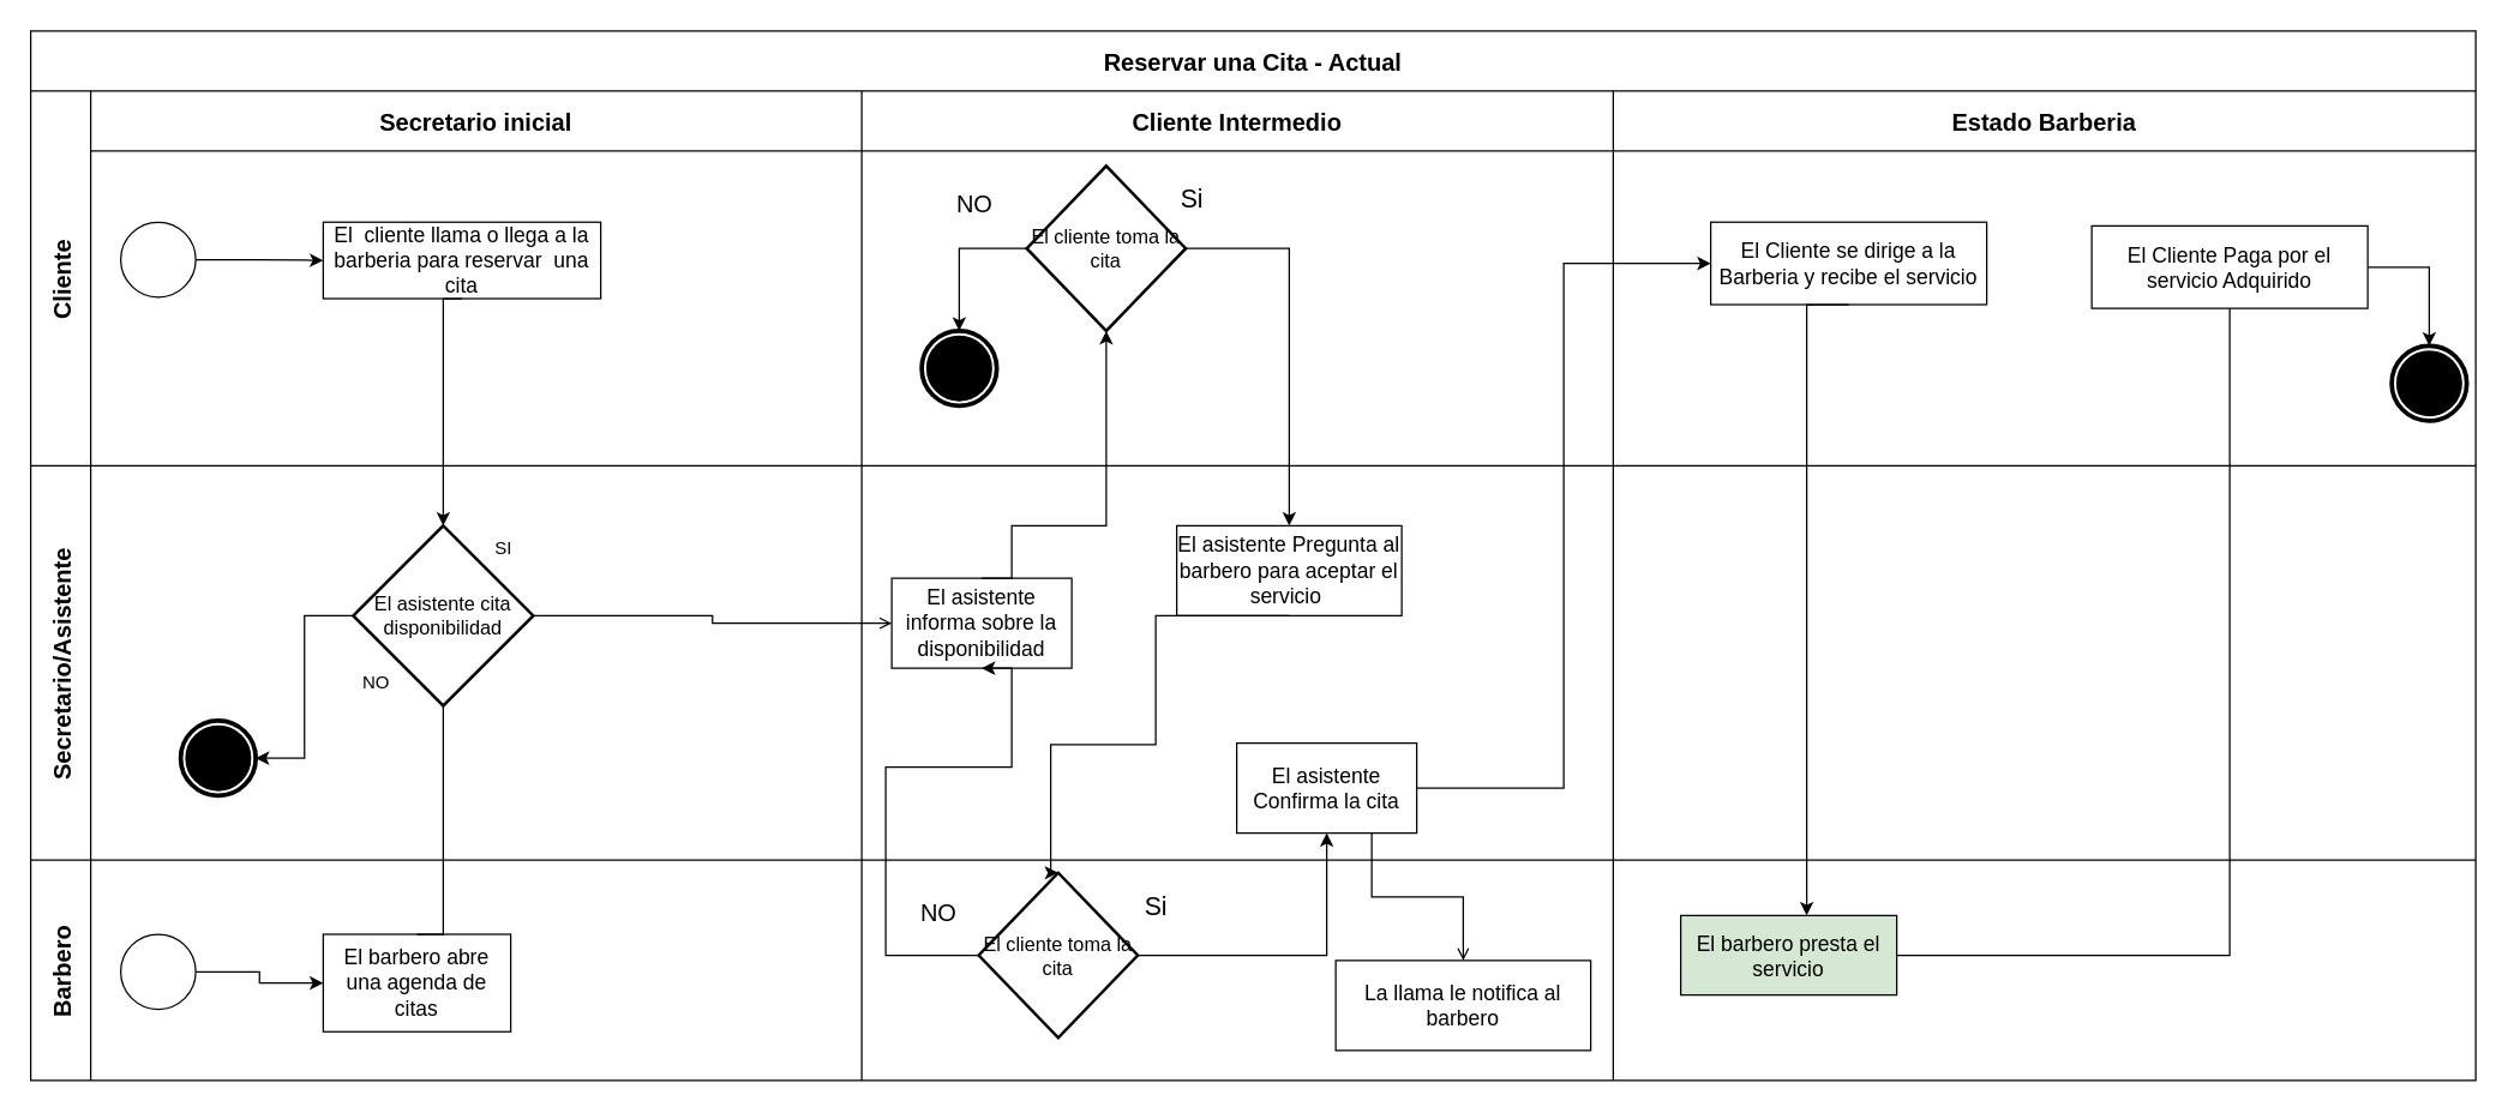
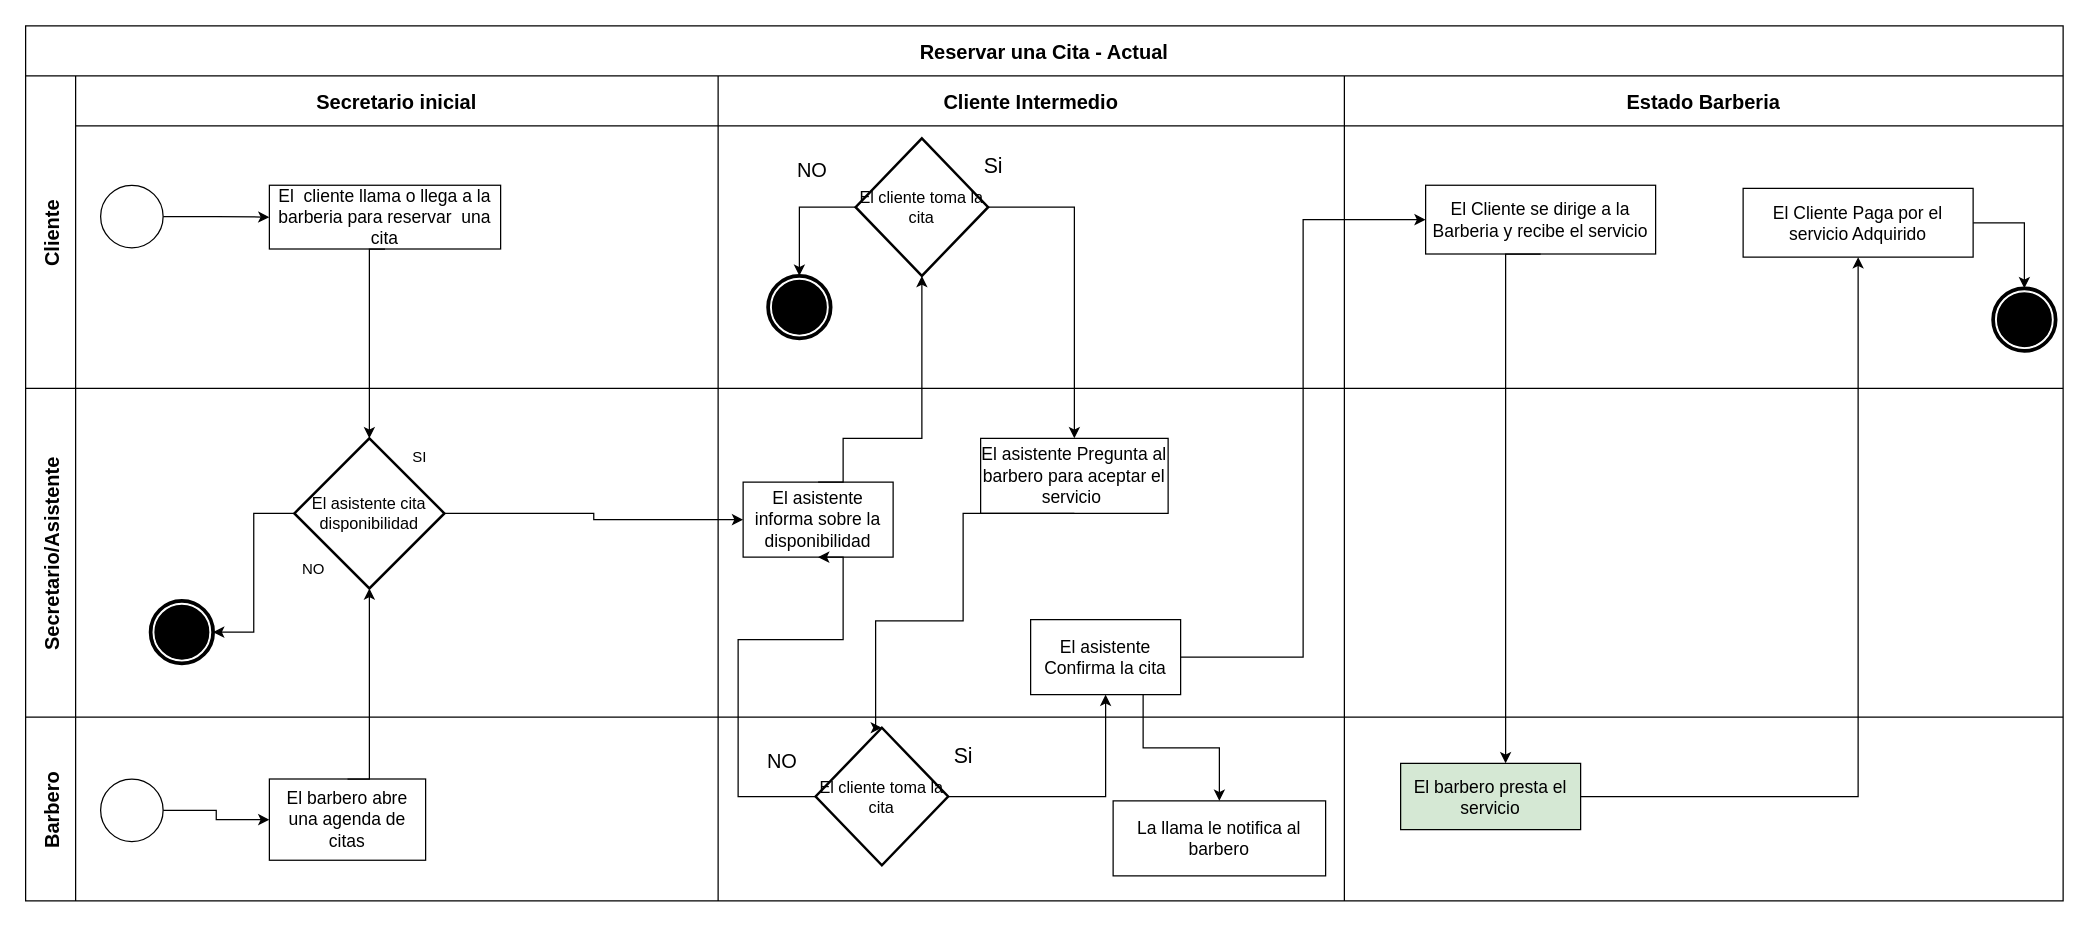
  <mxCell id="0" />
  <mxCell id="1" parent="0" />
  <mxCell id="2" value="Reservar una Cita - Actual" style="shape=table;childLayout=tableLayout;startSize=40;collapsible=0;recursiveResize=0;expand=0;fontSize=16;fontStyle=1" parent="1" vertex="1"><mxGeometry x="20" y="20" width="1630" height="700" as="geometry" /></mxCell>
  <mxCell id="3" value="Cliente" style="shape=tableRow;horizontal=0;swimlaneHead=0;swimlaneBody=0;top=0;left=0;strokeColor=inherit;bottom=0;right=0;dropTarget=0;fontStyle=1;fillColor=none;points=[[0,0.5],[1,0.5]];portConstraint=eastwest;startSize=40;collapsible=0;recursiveResize=0;expand=0;fontSize=16;" parent="2" vertex="1"><mxGeometry y="40" width="1630" height="250" as="geometry" /></mxCell>
  <mxCell id="4" value="Secretario inicial" style="swimlane;swimlaneHead=0;swimlaneBody=0;fontStyle=1;strokeColor=inherit;connectable=0;fillColor=none;startSize=40;collapsible=0;recursiveResize=0;expand=0;fontSize=16;" parent="3" vertex="1"><mxGeometry x="40" width="514" height="250" as="geometry"><mxRectangle width="514" height="250" as="alternateBounds" /></mxGeometry></mxCell>
  <mxCell id="5" value="El&amp;nbsp; cliente llama o llega a la barberia para reservar&amp;nbsp; una cita" style="rounded=0;whiteSpace=wrap;html=1;fontSize=14;" parent="4" vertex="1"><mxGeometry x="155" y="87.5" width="185" height="51" as="geometry" /></mxCell>
  <mxCell id="6" style="edgeStyle=orthogonalEdgeStyle;rounded=0;orthogonalLoop=1;jettySize=auto;html=1;exitX=1;exitY=0.5;exitDx=0;exitDy=0;exitPerimeter=0;entryX=0;entryY=0.5;entryDx=0;entryDy=0;" parent="4" source="7" target="5" edge="1"><mxGeometry relative="1" as="geometry" /></mxCell>
  <mxCell id="7" value="" style="points=[[0.145,0.145,0],[0.5,0,0],[0.855,0.145,0],[1,0.5,0],[0.855,0.855,0],[0.5,1,0],[0.145,0.855,0],[0,0.5,0]];shape=mxgraph.bpmn.event;html=1;verticalLabelPosition=bottom;labelBackgroundColor=#ffffff;verticalAlign=top;align=center;perimeter=ellipsePerimeter;outlineConnect=0;aspect=fixed;outline=standard;symbol=general;" parent="4" vertex="1"><mxGeometry x="20" y="87.5" width="50" height="50" as="geometry" /></mxCell>
  <mxCell id="8" value="Cliente Intermedio" style="swimlane;swimlaneHead=0;swimlaneBody=0;fontStyle=1;strokeColor=inherit;connectable=0;fillColor=none;startSize=40;collapsible=0;recursiveResize=0;expand=0;fontSize=16;" parent="3" vertex="1"><mxGeometry x="554" width="501" height="250" as="geometry"><mxRectangle width="501" height="250" as="alternateBounds" /></mxGeometry></mxCell>
  <mxCell id="9" value="El cliente toma la cita" style="strokeWidth=2;html=1;shape=mxgraph.flowchart.decision;whiteSpace=wrap;fontSize=13;" parent="8" vertex="1"><mxGeometry x="110" y="50" width="106" height="110" as="geometry" /></mxCell>
  <mxCell id="10" value="&lt;font style=&quot;font-size: 16px;&quot;&gt;NO&lt;/font&gt;" style="text;html=1;align=center;verticalAlign=middle;resizable=0;points=[];autosize=1;strokeColor=none;fillColor=none;" parent="8" vertex="1"><mxGeometry x="50" y="60" width="50" height="30" as="geometry" /></mxCell>
  <mxCell id="11" value="" style="points=[[0.145,0.145,0],[0.5,0,0],[0.855,0.145,0],[1,0.5,0],[0.855,0.855,0],[0.5,1,0],[0.145,0.855,0],[0,0.5,0]];shape=mxgraph.bpmn.event;html=1;verticalLabelPosition=bottom;labelBackgroundColor=#ffffff;verticalAlign=top;align=center;perimeter=ellipsePerimeter;outlineConnect=0;aspect=fixed;outline=end;symbol=terminate;" parent="8" vertex="1"><mxGeometry x="40" y="160" width="50" height="50" as="geometry" /></mxCell>
  <mxCell id="12" style="edgeStyle=orthogonalEdgeStyle;rounded=0;orthogonalLoop=1;jettySize=auto;html=1;exitX=0;exitY=0.5;exitDx=0;exitDy=0;exitPerimeter=0;entryX=0.5;entryY=0;entryDx=0;entryDy=0;entryPerimeter=0;" parent="8" source="9" target="11" edge="1"><mxGeometry relative="1" as="geometry" /></mxCell>
  <mxCell id="13" value="Si" style="text;html=1;align=center;verticalAlign=middle;resizable=0;points=[];autosize=1;strokeColor=none;fillColor=none;fontSize=17;" parent="8" vertex="1"><mxGeometry x="200" y="57.5" width="40" height="30" as="geometry" /></mxCell>
  <mxCell id="14" value="Estado Barberia" style="swimlane;swimlaneHead=0;swimlaneBody=0;fontStyle=1;strokeColor=inherit;connectable=0;fillColor=none;startSize=40;collapsible=0;recursiveResize=0;expand=0;fontSize=16;" parent="3" vertex="1"><mxGeometry x="1055" width="575" height="250" as="geometry"><mxRectangle width="575" height="250" as="alternateBounds" /></mxGeometry></mxCell>
  <mxCell id="15" value="El Cliente se dirige a la Barberia y recibe el servicio" style="rounded=0;whiteSpace=wrap;html=1;fontSize=14;" parent="14" vertex="1"><mxGeometry x="65" y="87.5" width="184" height="55" as="geometry" /></mxCell>
  <mxCell id="16" value="" style="points=[[0.145,0.145,0],[0.5,0,0],[0.855,0.145,0],[1,0.5,0],[0.855,0.855,0],[0.5,1,0],[0.145,0.855,0],[0,0.5,0]];shape=mxgraph.bpmn.event;html=1;verticalLabelPosition=bottom;labelBackgroundColor=#ffffff;verticalAlign=top;align=center;perimeter=ellipsePerimeter;outlineConnect=0;aspect=fixed;outline=end;symbol=terminate;" parent="14" vertex="1"><mxGeometry x="519" y="170" width="50" height="50" as="geometry" /></mxCell>
  <mxCell id="17" style="edgeStyle=orthogonalEdgeStyle;rounded=0;orthogonalLoop=1;jettySize=auto;html=1;exitX=1;exitY=0.5;exitDx=0;exitDy=0;" parent="14" source="18" target="16" edge="1"><mxGeometry relative="1" as="geometry" /></mxCell>
  <mxCell id="18" value="El Cliente Paga por el servicio Adquirido" style="rounded=0;whiteSpace=wrap;html=1;fontSize=14;" parent="14" vertex="1"><mxGeometry x="319" y="90" width="184" height="55" as="geometry" /></mxCell>
  <mxCell id="19" value="El barbero presta el servicio" style="rounded=0;whiteSpace=wrap;html=1;fontSize=14;fillColor=#d5e8d4;" parent="14" vertex="1"><mxGeometry x="45" y="550" width="144" height="53" as="geometry" /></mxCell>
  <mxCell id="20" style="edgeStyle=orthogonalEdgeStyle;rounded=0;orthogonalLoop=1;jettySize=auto;html=1;exitX=0.5;exitY=1;exitDx=0;exitDy=0;" parent="14" source="15" target="19" edge="1"><mxGeometry relative="1" as="geometry"><mxPoint x="181" y="590" as="targetPoint" /><Array as="points"><mxPoint x="129" y="143" /></Array></mxGeometry></mxCell>
- <mxCell id="21" style="edgeStyle=orthogonalEdgeStyle;rounded=0;orthogonalLoop=1;jettySize=auto;html=1;exitX=1;exitY=0.5;exitDx=0;exitDy=0;entryX=0.5;entryY=1;entryDx=0;entryDy=0;endArrow=none;" parent="14" source="19" target="18" edge="1"><mxGeometry relative="1" as="geometry" /></mxCell>
+ <mxCell id="21" style="edgeStyle=orthogonalEdgeStyle;rounded=0;orthogonalLoop=1;jettySize=auto;html=1;exitX=1;exitY=0.5;exitDx=0;exitDy=0;entryX=0.5;entryY=1;entryDx=0;entryDy=0;" parent="14" source="19" target="18" edge="1"><mxGeometry relative="1" as="geometry" /></mxCell>
  <mxCell id="22" value="Secretario/Asistente" style="shape=tableRow;horizontal=0;swimlaneHead=0;swimlaneBody=0;top=0;left=0;strokeColor=inherit;bottom=0;right=0;dropTarget=0;fontStyle=1;fillColor=none;points=[[0,0.5],[1,0.5]];portConstraint=eastwest;startSize=40;collapsible=0;recursiveResize=0;expand=0;fontSize=16;" parent="2" vertex="1"><mxGeometry y="290" width="1630" height="263" as="geometry" /></mxCell>
  <mxCell id="23" value="" style="swimlane;swimlaneHead=0;swimlaneBody=0;fontStyle=1;connectable=0;strokeColor=inherit;fillColor=none;startSize=0;collapsible=0;recursiveResize=0;expand=0;fontSize=16;" parent="22" vertex="1"><mxGeometry x="40" width="514" height="263" as="geometry"><mxRectangle width="514" height="263" as="alternateBounds" /></mxGeometry></mxCell>
  <mxCell id="24" style="edgeStyle=orthogonalEdgeStyle;rounded=0;orthogonalLoop=1;jettySize=auto;html=1;exitX=0;exitY=0.5;exitDx=0;exitDy=0;exitPerimeter=0;entryX=1;entryY=0.5;entryDx=0;entryDy=0;entryPerimeter=0;" parent="23" source="25" target="28" edge="1"><mxGeometry relative="1" as="geometry"><mxPoint x="130" y="205" as="targetPoint" /></mxGeometry></mxCell>
  <mxCell id="25" value="El asistente cita disponibilidad" style="strokeWidth=2;html=1;shape=mxgraph.flowchart.decision;whiteSpace=wrap;fontSize=13;" parent="23" vertex="1"><mxGeometry x="175" y="40" width="120" height="120" as="geometry" /></mxCell>
  <mxCell id="26" value="NO" style="text;html=1;align=center;verticalAlign=middle;resizable=0;points=[];autosize=1;strokeColor=none;fillColor=none;" parent="23" vertex="1"><mxGeometry x="170" y="130" width="40" height="30" as="geometry" /></mxCell>
  <mxCell id="27" value="SI" style="text;html=1;align=center;verticalAlign=middle;resizable=0;points=[];autosize=1;strokeColor=none;fillColor=none;" parent="23" vertex="1"><mxGeometry x="260" y="40" width="30" height="30" as="geometry" /></mxCell>
  <mxCell id="28" value="" style="points=[[0.145,0.145,0],[0.5,0,0],[0.855,0.145,0],[1,0.5,0],[0.855,0.855,0],[0.5,1,0],[0.145,0.855,0],[0,0.5,0]];shape=mxgraph.bpmn.event;html=1;verticalLabelPosition=bottom;labelBackgroundColor=#ffffff;verticalAlign=top;align=center;perimeter=ellipsePerimeter;outlineConnect=0;aspect=fixed;outline=end;symbol=terminate;" parent="23" vertex="1"><mxGeometry x="60" y="170" width="50" height="50" as="geometry" /></mxCell>
  <mxCell id="29" value="" style="swimlane;swimlaneHead=0;swimlaneBody=0;fontStyle=1;connectable=0;strokeColor=inherit;fillColor=none;startSize=0;collapsible=0;recursiveResize=0;expand=0;fontSize=16;" parent="22" vertex="1"><mxGeometry x="554" width="501" height="263" as="geometry"><mxRectangle width="501" height="263" as="alternateBounds" /></mxGeometry></mxCell>
  <mxCell id="30" value="El asistente informa sobre la disponibilidad" style="rounded=0;whiteSpace=wrap;html=1;fontSize=14;" parent="29" vertex="1"><mxGeometry x="20" y="74.996" width="120" height="60" as="geometry" /></mxCell>
  <mxCell id="31" value="El asistente Pregunta al barbero para aceptar el servicio&amp;nbsp;" style="rounded=0;whiteSpace=wrap;html=1;fontSize=14;" parent="29" vertex="1"><mxGeometry x="210" y="40" width="150" height="60" as="geometry" /></mxCell>
  <mxCell id="32" value="El asistente Confirma la cita" style="rounded=0;whiteSpace=wrap;html=1;fontSize=14;" parent="29" vertex="1"><mxGeometry x="250" y="184.996" width="120" height="60" as="geometry" /></mxCell>
  <mxCell id="33" value="" style="swimlane;swimlaneHead=0;swimlaneBody=0;fontStyle=1;connectable=0;strokeColor=inherit;fillColor=none;startSize=0;collapsible=0;recursiveResize=0;expand=0;fontSize=16;" parent="22" vertex="1"><mxGeometry x="1055" width="575" height="263" as="geometry"><mxRectangle width="575" height="263" as="alternateBounds" /></mxGeometry></mxCell>
- <mxCell id="34" style="edgeStyle=orthogonalEdgeStyle;rounded=0;orthogonalLoop=1;jettySize=auto;html=1;exitX=1;exitY=0.5;exitDx=0;exitDy=0;exitPerimeter=0;endArrow=open;" parent="22" source="25" target="30" edge="1"><mxGeometry relative="1" as="geometry"><mxPoint x="530" y="90.286" as="targetPoint" /></mxGeometry></mxCell>
+ <mxCell id="34" style="edgeStyle=orthogonalEdgeStyle;rounded=0;orthogonalLoop=1;jettySize=auto;html=1;exitX=1;exitY=0.5;exitDx=0;exitDy=0;exitPerimeter=0;" parent="22" source="25" target="30" edge="1"><mxGeometry relative="1" as="geometry"><mxPoint x="530" y="90.286" as="targetPoint" /></mxGeometry></mxCell>
  <mxCell id="35" value="Barbero" style="shape=tableRow;horizontal=0;swimlaneHead=0;swimlaneBody=0;top=0;left=0;strokeColor=inherit;bottom=0;right=0;dropTarget=0;fontStyle=1;fillColor=none;points=[[0,0.5],[1,0.5]];portConstraint=eastwest;startSize=40;collapsible=0;recursiveResize=0;expand=0;fontSize=16;" parent="2" vertex="1"><mxGeometry y="553" width="1630" height="147" as="geometry" /></mxCell>
  <mxCell id="36" value="" style="swimlane;swimlaneHead=0;swimlaneBody=0;fontStyle=1;connectable=0;strokeColor=inherit;fillColor=none;startSize=0;collapsible=0;recursiveResize=0;expand=0;fontSize=16;" parent="35" vertex="1"><mxGeometry x="40" width="514" height="147" as="geometry"><mxRectangle width="514" height="147" as="alternateBounds" /></mxGeometry></mxCell>
  <mxCell id="37" value="El barbero abre una agenda de citas" style="rounded=0;whiteSpace=wrap;html=1;fontSize=14;" parent="36" vertex="1"><mxGeometry x="155" y="49.5" width="125" height="65" as="geometry" /></mxCell>
  <mxCell id="38" style="edgeStyle=orthogonalEdgeStyle;rounded=0;orthogonalLoop=1;jettySize=auto;html=1;exitX=1;exitY=0.5;exitDx=0;exitDy=0;exitPerimeter=0;entryX=0;entryY=0.5;entryDx=0;entryDy=0;" parent="36" source="39" target="37" edge="1"><mxGeometry relative="1" as="geometry" /></mxCell>
  <mxCell id="39" value="" style="points=[[0.145,0.145,0],[0.5,0,0],[0.855,0.145,0],[1,0.5,0],[0.855,0.855,0],[0.5,1,0],[0.145,0.855,0],[0,0.5,0]];shape=mxgraph.bpmn.event;html=1;verticalLabelPosition=bottom;labelBackgroundColor=#ffffff;verticalAlign=top;align=center;perimeter=ellipsePerimeter;outlineConnect=0;aspect=fixed;outline=standard;symbol=general;" parent="36" vertex="1"><mxGeometry x="20" y="49.5" width="50" height="50" as="geometry" /></mxCell>
  <mxCell id="40" value="" style="swimlane;swimlaneHead=0;swimlaneBody=0;fontStyle=1;connectable=0;strokeColor=inherit;fillColor=none;startSize=0;collapsible=0;recursiveResize=0;expand=0;fontSize=16;" parent="35" vertex="1"><mxGeometry x="554" width="501" height="147" as="geometry"><mxRectangle width="501" height="147" as="alternateBounds" /></mxGeometry></mxCell>
  <mxCell id="41" value="El cliente toma la cita" style="strokeWidth=2;html=1;shape=mxgraph.flowchart.decision;whiteSpace=wrap;fontSize=13;" parent="40" vertex="1"><mxGeometry x="78" y="8.5" width="106" height="110" as="geometry" /></mxCell>
  <mxCell id="42" value="&lt;font style=&quot;font-size: 16px;&quot;&gt;NO&lt;/font&gt;" style="text;html=1;align=center;verticalAlign=middle;resizable=0;points=[];autosize=1;strokeColor=none;fillColor=none;" parent="40" vertex="1"><mxGeometry x="26" y="19.5" width="50" height="30" as="geometry" /></mxCell>
  <mxCell id="43" value="Si" style="text;html=1;align=center;verticalAlign=middle;resizable=0;points=[];autosize=1;strokeColor=none;fillColor=none;fontSize=17;" parent="40" vertex="1"><mxGeometry x="176" y="17" width="40" height="30" as="geometry" /></mxCell>
  <mxCell id="44" value="La llama le notifica al barbero" style="rounded=0;whiteSpace=wrap;html=1;fontSize=14;" vertex="1" parent="40"><mxGeometry x="316" y="67" width="170" height="60" as="geometry" /></mxCell>
  <mxCell id="45" value="" style="swimlane;swimlaneHead=0;swimlaneBody=0;fontStyle=1;connectable=0;strokeColor=inherit;fillColor=none;startSize=0;collapsible=0;recursiveResize=0;expand=0;fontSize=16;" parent="35" vertex="1"><mxGeometry x="1055" width="575" height="147" as="geometry"><mxRectangle width="575" height="147" as="alternateBounds" /></mxGeometry></mxCell>
  <mxCell id="46" style="edgeStyle=orthogonalEdgeStyle;rounded=0;orthogonalLoop=1;jettySize=auto;html=1;exitX=1;exitY=0.5;exitDx=0;exitDy=0;entryX=0;entryY=0.5;entryDx=0;entryDy=0;entryPerimeter=0;" parent="45" edge="1"><mxGeometry relative="1" as="geometry"><mxPoint x="200" y="63.5" as="sourcePoint" /></mxGeometry></mxCell>
  <mxCell id="47" style="edgeStyle=orthogonalEdgeStyle;rounded=0;orthogonalLoop=1;jettySize=auto;html=1;exitX=0.5;exitY=1;exitDx=0;exitDy=0;entryX=0.5;entryY=0;entryDx=0;entryDy=0;entryPerimeter=0;" parent="2" source="5" target="25" edge="1"><mxGeometry relative="1" as="geometry"><Array as="points"><mxPoint x="275" y="179" /></Array></mxGeometry></mxCell>
  <mxCell id="48" style="edgeStyle=orthogonalEdgeStyle;rounded=0;orthogonalLoop=1;jettySize=auto;html=1;exitX=0.5;exitY=0;exitDx=0;exitDy=0;entryX=0.5;entryY=1;entryDx=0;entryDy=0;entryPerimeter=0;" parent="2" source="30" target="9" edge="1"><mxGeometry relative="1" as="geometry"><Array as="points"><mxPoint x="654" y="330" /><mxPoint x="717" y="330" /></Array></mxGeometry></mxCell>
  <mxCell id="49" style="edgeStyle=orthogonalEdgeStyle;rounded=0;orthogonalLoop=1;jettySize=auto;html=1;exitX=1;exitY=0.5;exitDx=0;exitDy=0;exitPerimeter=0;entryX=0.5;entryY=0;entryDx=0;entryDy=0;" parent="2" source="9" target="31" edge="1"><mxGeometry relative="1" as="geometry" /></mxCell>
  <mxCell id="50" style="edgeStyle=orthogonalEdgeStyle;rounded=0;orthogonalLoop=1;jettySize=auto;html=1;exitX=0.5;exitY=1;exitDx=0;exitDy=0;entryX=0.5;entryY=0;entryDx=0;entryDy=0;entryPerimeter=0;" parent="2" source="31" target="41" edge="1"><mxGeometry relative="1" as="geometry"><Array as="points"><mxPoint x="750" y="390" /><mxPoint x="750" y="476" /><mxPoint x="680" y="476" /><mxPoint x="680" y="562" /></Array></mxGeometry></mxCell>
  <mxCell id="51" style="edgeStyle=orthogonalEdgeStyle;rounded=0;orthogonalLoop=1;jettySize=auto;html=1;exitX=0;exitY=0.5;exitDx=0;exitDy=0;exitPerimeter=0;entryX=0.5;entryY=1;entryDx=0;entryDy=0;" parent="2" source="41" target="30" edge="1"><mxGeometry relative="1" as="geometry"><Array as="points"><mxPoint x="570" y="617" /><mxPoint x="570" y="491" /><mxPoint x="654" y="491" /></Array></mxGeometry></mxCell>
  <mxCell id="52" style="edgeStyle=orthogonalEdgeStyle;rounded=0;orthogonalLoop=1;jettySize=auto;html=1;exitX=1;exitY=0.5;exitDx=0;exitDy=0;exitPerimeter=0;entryX=0.5;entryY=1;entryDx=0;entryDy=0;" parent="2" source="41" target="32" edge="1"><mxGeometry relative="1" as="geometry" /></mxCell>
  <mxCell id="53" style="edgeStyle=orthogonalEdgeStyle;rounded=0;orthogonalLoop=1;jettySize=auto;html=1;exitX=1;exitY=0.5;exitDx=0;exitDy=0;entryX=0;entryY=0.5;entryDx=0;entryDy=0;" parent="2" source="32" target="15" edge="1"><mxGeometry relative="1" as="geometry" /></mxCell>
- <mxCell id="54" style="edgeStyle=orthogonalEdgeStyle;rounded=0;orthogonalLoop=1;jettySize=auto;html=1;exitX=0.5;exitY=0;exitDx=0;exitDy=0;endArrow=none;" parent="2" source="37" target="25" edge="1"><mxGeometry relative="1" as="geometry"><Array as="points"><mxPoint x="275" y="603" /></Array></mxGeometry></mxCell>
- <mxCell id="55" style="edgeStyle=orthogonalEdgeStyle;rounded=0;orthogonalLoop=1;jettySize=auto;html=1;exitX=0.75;exitY=1;exitDx=0;exitDy=0;entryX=0.5;entryY=0;entryDx=0;entryDy=0;endArrow=open;" edge="1" parent="2" source="32" target="44"><mxGeometry relative="1" as="geometry" /></mxCell>
+ <mxCell id="54" style="edgeStyle=orthogonalEdgeStyle;rounded=0;orthogonalLoop=1;jettySize=auto;html=1;exitX=0.5;exitY=0;exitDx=0;exitDy=0;" parent="2" source="37" target="25" edge="1"><mxGeometry relative="1" as="geometry"><Array as="points"><mxPoint x="275" y="603" /></Array></mxGeometry></mxCell>
+ <mxCell id="55" style="edgeStyle=orthogonalEdgeStyle;rounded=0;orthogonalLoop=1;jettySize=auto;html=1;exitX=0.75;exitY=1;exitDx=0;exitDy=0;entryX=0.5;entryY=0;entryDx=0;entryDy=0;" edge="1" parent="2" source="32" target="44"><mxGeometry relative="1" as="geometry" /></mxCell>
